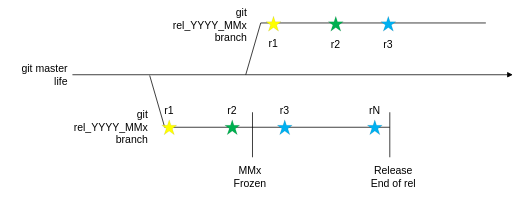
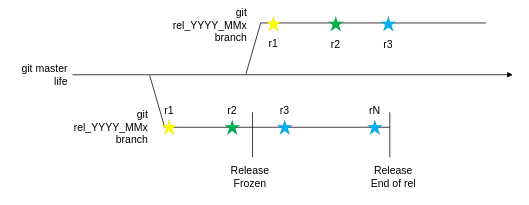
  <mxCell id="0" />
  <mxCell id="1" parent="0" />
  <mxCell id="2" value="&lt;p style=&quot;margin: 0px; text-indent: 0px; direction: ltr; font-size: 14px;&quot;&gt;&lt;font style=&quot;font-size: 14px; color: rgb(0, 0, 0); direction: ltr; letter-spacing: 0px; line-height: 120%; opacity: 1;&quot;&gt;git master life&lt;br style=&quot;font-size: 14px;&quot;&gt;&lt;/font&gt;&lt;/p&gt;" style="verticalAlign=middle;align=right;vsdxID=2;fillColor=none;gradientColor=none;shape=stencil(nZBLDoAgDERP0z3SIyjew0SURgSD+Lu9kMZoXLhwN9O+tukAlrNpJg1SzDH4QW/URgNYgZTkjA4UkwJUgGXng+6DX1zLfmoymdXo17xh5zmRJ6Q42BWCfc2oJfdAr+Yv+AP9Cb7OJ3H/2JG1HNGz/84klThPVCc=);strokeColor=none;labelBackgroundColor=none;rounded=0;html=1;whiteSpace=wrap;fontFamily=Helvetica;fontSize=14;" parent="1" vertex="1"><mxGeometry x="20" y="86" width="72" height="26" as="geometry" /></mxCell>
  <mxCell id="3" value="&lt;p style=&quot;margin: 0px; text-indent: 0px; direction: ltr; font-size: 14px;&quot;&gt;&lt;font style=&quot;font-size: 14px; color: rgb(0, 0, 0); direction: ltr; letter-spacing: 0px; line-height: 120%; opacity: 1;&quot;&gt;git rel_YYYY_MMx&lt;br style=&quot;font-size: 14px;&quot;&gt; branch&lt;br style=&quot;font-size: 14px;&quot;&gt;&lt;/font&gt;&lt;/p&gt;" style="verticalAlign=middle;align=right;vsdxID=4;fillColor=none;gradientColor=none;shape=stencil(nZBLDoAgDERP0z3SIyjew0SURgSD+Lu9kMZoXLhwN9O+tukAlrNpJg1SzDH4QW/URgNYgZTkjA4UkwJUgGXng+6DX1zLfmoymdXo17xh5zmRJ6Q42BWCfc2oJfdAr+Yv+AP9Cb7OJ3H/2JG1HNGz/84klThPVCc=);strokeColor=none;flipV=1;labelBackgroundColor=none;rounded=0;html=1;whiteSpace=wrap;fontFamily=Helvetica;fontSize=14;" parent="1" vertex="1"><mxGeometry x="83" y="156" width="116" height="26" as="geometry" /></mxCell>
  <mxCell id="4" value="&lt;p style=&quot;margin: 0px; text-indent: 0px; direction: ltr; font-size: 14px;&quot;&gt;&lt;font style=&quot;font-size: 14px; color: rgb(0, 0, 0); direction: ltr; letter-spacing: 0px; line-height: 120%; opacity: 1;&quot;&gt;git rel_YYYY_MMx&lt;br style=&quot;font-size: 14px;&quot;&gt; branch&lt;br style=&quot;font-size: 14px;&quot;&gt;&lt;/font&gt;&lt;/p&gt;" style="verticalAlign=middle;align=right;vsdxID=6;fillColor=none;gradientColor=none;shape=stencil(nZBLDoAgDERP0z3SIyjew0SURgSD+Lu9kMZoXLhwN9O+tukAlrNpJg1SzDH4QW/URgNYgZTkjA4UkwJUgGXng+6DX1zLfmoymdXo17xh5zmRJ6Q42BWCfc2oJfdAr+Yv+AP9Cb7OJ3H/2JG1HNGz/84klThPVCc=);strokeColor=none;labelBackgroundColor=none;rounded=0;html=1;whiteSpace=wrap;fontFamily=Helvetica;fontSize=14;" parent="1" vertex="1"><mxGeometry x="215" y="20" width="116" height="26" as="geometry" /></mxCell>
  <mxCell id="5" style="vsdxID=8;edgeStyle=none;startArrow=none;endArrow=none;startSize=5;endSize=5;spacingTop=0;spacingBottom=0;spacingLeft=0;spacingRight=0;verticalAlign=middle;html=1;labelBackgroundColor=#ffffff;rounded=0;fontFamily=Helvetica;fontSize=13;" parent="1" edge="1"><mxGeometry relative="1" as="geometry"><mxPoint as="offset" /><Array as="points" /><mxPoint x="219" y="169" as="sourcePoint" /><mxPoint x="519" y="169" as="targetPoint" /></mxGeometry></mxCell>
  <mxCell id="6" style="vsdxID=7;edgeStyle=none;startArrow=none;endArrow=none;startSize=5;endSize=5;spacingTop=0;spacingBottom=0;spacingLeft=0;spacingRight=0;verticalAlign=middle;html=1;labelBackgroundColor=#ffffff;rounded=0;fontFamily=Helvetica;fontSize=13;" parent="1" edge="1"><mxGeometry relative="1" as="geometry"><Array as="points" /><mxPoint x="199" y="100" as="sourcePoint" /><mxPoint x="219" y="169" as="targetPoint" /></mxGeometry></mxCell>
  <mxCell id="7" value="" style="verticalAlign=middle;align=center;vsdxID=17;fillColor=#FFFF00;gradientColor=none;shape=stencil(vVPbcoMgEP0aHt0BkYvPafofTIPKlIqDtDF/HwxmGkxN05e+7Z49ezuwiO7GTg0alXgM3r3rozmEDtEXVJam77Q3IVqI7hHdNc7r1rvP/pD8Qc3M2fpwX3OFKeXhOaPEp+RRDlxckNdEVv4tRv1CloRc49if7rGFRiUQtlEXT4WazFh4F1Qwrs+msMq3uog9i8aqNguNR62HO3iZ0pr+ZiWW7/SAyQnIrUF/TCD4T3pFOge2EiwDF6LAIKqsMquB1P+lmKwAi6z9ddFnBBYMGH+gGYOaPl+cYqhWUkiQ9XbCLy8Sje+/3xhr0+ncxte3EqF0Z3R/Bg==);strokeColor=#000000;strokeWidth=0;labelBackgroundColor=none;rounded=0;html=1;whiteSpace=wrap;fontFamily=Helvetica;fontSize=13;" parent="1" vertex="1"><mxGeometry x="215" y="159" width="20" height="20" as="geometry" /></mxCell>
  <mxCell id="8" value="&lt;font style=&quot;font-size: 14px; color: rgb(0, 0, 0); direction: ltr; letter-spacing: 0px; line-height: 120%; opacity: 1;&quot;&gt;r1&lt;br style=&quot;font-size: 14px;&quot;&gt;&lt;/font&gt;" style="verticalAlign=middle;align=center;vsdxID=19;fillColor=none;gradientColor=none;shape=stencil(nZBLDoAgDERP0z3SIyjew0SURgSD+Lu9kMZoXLhwN9O+tukAlrNpJg1SzDH4QW/URgNYgZTkjA4UkwJUgGXng+6DX1zLfmoymdXo17xh5zmRJ6Q42BWCfc2oJfdAr+Yv+AP9Cb7OJ3H/2JG1HNGz/84klThPVCc=);strokeColor=none;flipV=1;labelBackgroundColor=none;rounded=0;html=1;whiteSpace=wrap;fontFamily=Helvetica;fontSize=14;" parent="1" vertex="1"><mxGeometry x="205" y="137" width="40" height="20" as="geometry" /></mxCell>
  <mxCell id="9" value="" style="verticalAlign=middle;align=center;vsdxID=20;fillColor=#00b050;gradientColor=none;shape=stencil(vVPbcoMgEP0aHt0BkYvPafofTIPKlIqDtDF/HwxmGkxN05e+7Z49ezuwiO7GTg0alXgM3r3rozmEDtEXVJam77Q3IVqI7hHdNc7r1rvP/pD8Qc3M2fpwX3OFKeXhOaPEp+RRDlxckNdEVv4tRv1CloRc49if7rGFRiUQtlEXT4WazFh4F1Qwrs+msMq3uog9i8aqNguNR62HO3iZ0pr+ZiWW7/SAyQnIrUF/TCD4T3pFOge2EiwDF6LAIKqsMquB1P+lmKwAi6z9ddFnBBYMGH+gGYOaPl+cYqhWUkiQ9XbCLy8Sje+/3xhr0+ncxte3EqF0Z3R/Bg==);strokeColor=#000000;strokeWidth=0;labelBackgroundColor=none;rounded=0;html=1;whiteSpace=wrap;fontFamily=Helvetica;fontSize=13;" parent="1" vertex="1"><mxGeometry x="299" y="159" width="20" height="20" as="geometry" /></mxCell>
  <mxCell id="10" value="&lt;font style=&quot;font-size: 14px; color: rgb(0, 0, 0); direction: ltr; letter-spacing: 0px; line-height: 120%; opacity: 1;&quot;&gt;r2&lt;br style=&quot;font-size: 14px;&quot;&gt;&lt;/font&gt;" style="verticalAlign=middle;align=center;vsdxID=21;fillColor=none;gradientColor=none;shape=stencil(nZBLDoAgDERP0z3SIyjew0SURgSD+Lu9kMZoXLhwN9O+tukAlrNpJg1SzDH4QW/URgNYgZTkjA4UkwJUgGXng+6DX1zLfmoymdXo17xh5zmRJ6Q42BWCfc2oJfdAr+Yv+AP9Cb7OJ3H/2JG1HNGz/84klThPVCc=);strokeColor=none;flipV=1;labelBackgroundColor=none;rounded=0;html=1;whiteSpace=wrap;fontFamily=Helvetica;fontSize=14;" parent="1" vertex="1"><mxGeometry x="289" y="137" width="40" height="20" as="geometry" /></mxCell>
  <mxCell id="11" value="" style="verticalAlign=middle;align=center;vsdxID=23;fillColor=#00b0f0;gradientColor=none;shape=stencil(vVPbcoMgEP0aHt0BkYvPafofTIPKlIqDtDF/HwxmGkxN05e+7Z49ezuwiO7GTg0alXgM3r3rozmEDtEXVJam77Q3IVqI7hHdNc7r1rvP/pD8Qc3M2fpwX3OFKeXhOaPEp+RRDlxckNdEVv4tRv1CloRc49if7rGFRiUQtlEXT4WazFh4F1Qwrs+msMq3uog9i8aqNguNR62HO3iZ0pr+ZiWW7/SAyQnIrUF/TCD4T3pFOge2EiwDF6LAIKqsMquB1P+lmKwAi6z9ddFnBBYMGH+gGYOaPl+cYqhWUkiQ9XbCLy8Sje+/3xhr0+ncxte3EqF0Z3R/Bg==);strokeColor=#000000;strokeWidth=0;labelBackgroundColor=none;rounded=0;html=1;whiteSpace=wrap;fontFamily=Helvetica;fontSize=13;" parent="1" vertex="1"><mxGeometry x="369" y="159" width="20" height="20" as="geometry" /></mxCell>
  <mxCell id="12" value="&lt;font style=&quot;font-size: 14px; color: rgb(0, 0, 0); direction: ltr; letter-spacing: 0px; line-height: 120%; opacity: 1;&quot;&gt;r3&lt;br style=&quot;font-size: 14px;&quot;&gt;&lt;/font&gt;" style="verticalAlign=middle;align=center;vsdxID=24;fillColor=none;gradientColor=none;shape=stencil(nZBLDoAgDERP0z3SIyjew0SURgSD+Lu9kMZoXLhwN9O+tukAlrNpJg1SzDH4QW/URgNYgZTkjA4UkwJUgGXng+6DX1zLfmoymdXo17xh5zmRJ6Q42BWCfc2oJfdAr+Yv+AP9Cb7OJ3H/2JG1HNGz/84klThPVCc=);strokeColor=none;flipV=1;labelBackgroundColor=none;rounded=0;html=1;whiteSpace=wrap;fontFamily=Helvetica;fontSize=14;" parent="1" vertex="1"><mxGeometry x="359" y="137" width="40" height="20" as="geometry" /></mxCell>
  <mxCell id="13" style="vsdxID=28;edgeStyle=none;startArrow=none;endArrow=none;startSize=5;endSize=5;spacingTop=0;spacingBottom=0;spacingLeft=0;spacingRight=0;verticalAlign=middle;html=1;labelBackgroundColor=#ffffff;rounded=0;fontFamily=Helvetica;fontSize=13;" parent="1" edge="1"><mxGeometry relative="1" as="geometry"><Array as="points" /><mxPoint x="519" y="209" as="sourcePoint" /><mxPoint x="519" y="149" as="targetPoint" /></mxGeometry></mxCell>
  <mxCell id="14" style="vsdxID=30;edgeStyle=none;startArrow=none;endArrow=none;startSize=5;endSize=5;spacingTop=0;spacingBottom=0;spacingLeft=0;spacingRight=0;verticalAlign=middle;html=1;labelBackgroundColor=#ffffff;rounded=0;fontFamily=Helvetica;fontSize=13;" parent="1" edge="1"><mxGeometry relative="1" as="geometry"><Array as="points" /><mxPoint x="336" y="209" as="sourcePoint" /><mxPoint x="336" y="149" as="targetPoint" /></mxGeometry></mxCell>
  <mxCell id="15" style="vsdxID=33;edgeStyle=none;startArrow=none;endArrow=none;startSize=5;endSize=5;spacingTop=0;spacingBottom=0;spacingLeft=0;spacingRight=0;verticalAlign=middle;html=1;labelBackgroundColor=#ffffff;rounded=0;fontFamily=Helvetica;fontSize=13;" parent="1" edge="1"><mxGeometry relative="1" as="geometry"><mxPoint as="offset" /><Array as="points" /><mxPoint x="347" y="30" as="sourcePoint" /><mxPoint x="647" y="30" as="targetPoint" /></mxGeometry></mxCell>
  <mxCell id="16" style="vsdxID=32;edgeStyle=none;startArrow=none;endArrow=none;startSize=5;endSize=5;spacingTop=0;spacingBottom=0;spacingLeft=0;spacingRight=0;verticalAlign=middle;html=1;labelBackgroundColor=#ffffff;rounded=0;fontFamily=Helvetica;fontSize=13;" parent="1" edge="1"><mxGeometry relative="1" as="geometry"><Array as="points" /><mxPoint x="327" y="99" as="sourcePoint" /><mxPoint x="347" y="30" as="targetPoint" /></mxGeometry></mxCell>
  <mxCell id="17" value="" style="verticalAlign=middle;align=center;vsdxID=26;fillColor=#00b0f0;gradientColor=none;shape=stencil(vVPbcoMgEP0aHt0BkYvPafofTIPKlIqDtDF/HwxmGkxN05e+7Z49ezuwiO7GTg0alXgM3r3rozmEDtEXVJam77Q3IVqI7hHdNc7r1rvP/pD8Qc3M2fpwX3OFKeXhOaPEp+RRDlxckNdEVv4tRv1CloRc49if7rGFRiUQtlEXT4WazFh4F1Qwrs+msMq3uog9i8aqNguNR62HO3iZ0pr+ZiWW7/SAyQnIrUF/TCD4T3pFOge2EiwDF6LAIKqsMquB1P+lmKwAi6z9ddFnBBYMGH+gGYOaPl+cYqhWUkiQ9XbCLy8Sje+/3xhr0+ncxte3EqF0Z3R/Bg==);strokeColor=#000000;strokeWidth=0;labelBackgroundColor=none;rounded=0;html=1;whiteSpace=wrap;fontFamily=Helvetica;fontSize=13;" parent="1" vertex="1"><mxGeometry x="489" y="159" width="20" height="20" as="geometry" /></mxCell>
  <mxCell id="18" value="&lt;font style=&quot;font-size: 14px; color: rgb(0, 0, 0); direction: ltr; letter-spacing: 0px; line-height: 120%; opacity: 1;&quot;&gt;rN&lt;br style=&quot;font-size: 14px;&quot;&gt;&lt;/font&gt;" style="verticalAlign=middle;align=center;vsdxID=27;fillColor=none;gradientColor=none;shape=stencil(nZBLDoAgDERP0z3SIyjew0SURgSD+Lu9kMZoXLhwN9O+tukAlrNpJg1SzDH4QW/URgNYgZTkjA4UkwJUgGXng+6DX1zLfmoymdXo17xh5zmRJ6Q42BWCfc2oJfdAr+Yv+AP9Cb7OJ3H/2JG1HNGz/84klThPVCc=);strokeColor=none;flipV=1;labelBackgroundColor=none;rounded=0;html=1;whiteSpace=wrap;fontFamily=Helvetica;fontSize=14;" parent="1" vertex="1"><mxGeometry x="479" y="137" width="40" height="20" as="geometry" /></mxCell>
  <mxCell id="19" value="&lt;font style=&quot;font-size: 14px; color: rgb(0, 0, 0); direction: ltr; letter-spacing: 0px; line-height: 120%; opacity: 1;&quot;&gt;Release&lt;br style=&quot;font-size: 14px;&quot;&gt;End of rel&lt;br style=&quot;font-size: 14px;&quot;&gt;&lt;/font&gt;" style="verticalAlign=middle;align=center;vsdxID=29;fillColor=none;gradientColor=none;shape=stencil(nZBLDoAgDERP0z3SIyjew0SURgSD+Lu9kMZoXLhwN9O+tukAlrNpJg1SzDH4QW/URgNYgZTkjA4UkwJUgGXng+6DX1zLfmoymdXo17xh5zmRJ6Q42BWCfc2oJfdAr+Yv+AP9Cb7OJ3H/2JG1HNGz/84klThPVCc=);strokeColor=none;flipV=1;labelBackgroundColor=none;rounded=0;html=1;whiteSpace=wrap;fontFamily=Helvetica;fontSize=14;" parent="1" vertex="1"><mxGeometry x="481" y="219" width="86" height="32" as="geometry" /></mxCell>
- <mxCell id="20" value="&lt;font style=&quot;font-size: 14px; color: rgb(0, 0, 0); direction: ltr; letter-spacing: 0px; line-height: 120%; opacity: 1;&quot;&gt;MMx&lt;br style=&quot;font-size: 14px;&quot;&gt;Frozen&lt;br style=&quot;font-size: 14px;&quot;&gt;&lt;/font&gt;" style="verticalAlign=middle;align=center;vsdxID=31;fillColor=none;gradientColor=none;shape=stencil(nZBLDoAgDERP0z3SIyjew0SURgSD+Lu9kMZoXLhwN9O+tukAlrNpJg1SzDH4QW/URgNYgZTkjA4UkwJUgGXng+6DX1zLfmoymdXo17xh5zmRJ6Q42BWCfc2oJfdAr+Yv+AP9Cb7OJ3H/2JG1HNGz/84klThPVCc=);strokeColor=none;flipV=1;labelBackgroundColor=none;rounded=0;html=1;whiteSpace=wrap;fontFamily=Helvetica;fontSize=14;" parent="1" vertex="1"><mxGeometry x="290" y="219" width="86" height="32" as="geometry" /></mxCell>
+ <mxCell id="20" value="&lt;font style=&quot;font-size: 14px; color: rgb(0, 0, 0); direction: ltr; letter-spacing: 0px; line-height: 120%; opacity: 1;&quot;&gt;Release&lt;br style=&quot;font-size: 14px;&quot;&gt;Frozen&lt;br style=&quot;font-size: 14px;&quot;&gt;&lt;/font&gt;" style="verticalAlign=middle;align=center;vsdxID=31;fillColor=none;gradientColor=none;shape=stencil(nZBLDoAgDERP0z3SIyjew0SURgSD+Lu9kMZoXLhwN9O+tukAlrNpJg1SzDH4QW/URgNYgZTkjA4UkwJUgGXng+6DX1zLfmoymdXo17xh5zmRJ6Q42BWCfc2oJfdAr+Yv+AP9Cb7OJ3H/2JG1HNGz/84klThPVCc=);strokeColor=none;flipV=1;labelBackgroundColor=none;rounded=0;html=1;whiteSpace=wrap;fontFamily=Helvetica;fontSize=14;" parent="1" vertex="1"><mxGeometry x="290" y="219" width="86" height="32" as="geometry" /></mxCell>
  <mxCell id="21" value="" style="verticalAlign=middle;align=center;vsdxID=67;fillColor=#FFFF00;gradientColor=none;shape=stencil(vVPbcoMgEP0aHt0BkYvPafofTIPKlIqDtDF/HwxmGkxN05e+7Z49ezuwiO7GTg0alXgM3r3rozmEDtEXVJam77Q3IVqI7hHdNc7r1rvP/pD8Qc3M2fpwX3OFKeXhOaPEp+RRDlxckNdEVv4tRv1CloRc49if7rGFRiUQtlEXT4WazFh4F1Qwrs+msMq3uog9i8aqNguNR62HO3iZ0pr+ZiWW7/SAyQnIrUF/TCD4T3pFOge2EiwDF6LAIKqsMquB1P+lmKwAi6z9ddFnBBYMGH+gGYOaPl+cYqhWUkiQ9XbCLy8Sje+/3xhr0+ncxte3EqF0Z3R/Bg==);strokeColor=#000000;strokeWidth=0;labelBackgroundColor=none;rounded=0;html=1;whiteSpace=wrap;fontFamily=Helvetica;fontSize=13;" parent="1" vertex="1"><mxGeometry x="354" y="21" width="20" height="20" as="geometry" /></mxCell>
  <mxCell id="22" value="" style="verticalAlign=middle;align=center;vsdxID=68;fillColor=#00b050;gradientColor=none;shape=stencil(vVPbcoMgEP0aHt0BkYvPafofTIPKlIqDtDF/HwxmGkxN05e+7Z49ezuwiO7GTg0alXgM3r3rozmEDtEXVJam77Q3IVqI7hHdNc7r1rvP/pD8Qc3M2fpwX3OFKeXhOaPEp+RRDlxckNdEVv4tRv1CloRc49if7rGFRiUQtlEXT4WazFh4F1Qwrs+msMq3uog9i8aqNguNR62HO3iZ0pr+ZiWW7/SAyQnIrUF/TCD4T3pFOge2EiwDF6LAIKqsMquB1P+lmKwAi6z9ddFnBBYMGH+gGYOaPl+cYqhWUkiQ9XbCLy8Sje+/3xhr0+ncxte3EqF0Z3R/Bg==);strokeColor=#000000;strokeWidth=0;labelBackgroundColor=none;rounded=0;html=1;whiteSpace=wrap;fontFamily=Helvetica;fontSize=13;" parent="1" vertex="1"><mxGeometry x="437" y="21" width="20" height="20" as="geometry" /></mxCell>
  <mxCell id="23" value="&lt;font style=&quot;font-size: 14px; color: rgb(0, 0, 0); direction: ltr; letter-spacing: 0px; line-height: 120%; opacity: 1;&quot;&gt;r2&lt;br style=&quot;font-size: 14px;&quot;&gt;&lt;/font&gt;" style="verticalAlign=middle;align=center;vsdxID=69;fillColor=none;gradientColor=none;shape=stencil(nZBLDoAgDERP0z3SIyjew0SURgSD+Lu9kMZoXLhwN9O+tukAlrNpJg1SzDH4QW/URgNYgZTkjA4UkwJUgGXng+6DX1zLfmoymdXo17xh5zmRJ6Q42BWCfc2oJfdAr+Yv+AP9Cb7OJ3H/2JG1HNGz/84klThPVCc=);strokeColor=none;flipV=1;labelBackgroundColor=none;rounded=0;html=1;whiteSpace=wrap;fontFamily=Helvetica;fontSize=14;" parent="1" vertex="1"><mxGeometry x="427" y="49" width="40" height="20" as="geometry" /></mxCell>
  <mxCell id="24" value="" style="verticalAlign=middle;align=center;vsdxID=70;fillColor=#00b0f0;gradientColor=none;shape=stencil(vVPbcoMgEP0aHt0BkYvPafofTIPKlIqDtDF/HwxmGkxN05e+7Z49ezuwiO7GTg0alXgM3r3rozmEDtEXVJam77Q3IVqI7hHdNc7r1rvP/pD8Qc3M2fpwX3OFKeXhOaPEp+RRDlxckNdEVv4tRv1CloRc49if7rGFRiUQtlEXT4WazFh4F1Qwrs+msMq3uog9i8aqNguNR62HO3iZ0pr+ZiWW7/SAyQnIrUF/TCD4T3pFOge2EiwDF6LAIKqsMquB1P+lmKwAi6z9ddFnBBYMGH+gGYOaPl+cYqhWUkiQ9XbCLy8Sje+/3xhr0+ncxte3EqF0Z3R/Bg==);strokeColor=#000000;strokeWidth=0;labelBackgroundColor=none;rounded=0;html=1;whiteSpace=wrap;fontFamily=Helvetica;fontSize=13;" parent="1" vertex="1"><mxGeometry x="507" y="21" width="20" height="20" as="geometry" /></mxCell>
  <mxCell id="25" value="&lt;font style=&quot;font-size: 14px; color: rgb(0, 0, 0); direction: ltr; letter-spacing: 0px; line-height: 120%; opacity: 1;&quot;&gt;r3&lt;br style=&quot;font-size: 14px;&quot;&gt;&lt;/font&gt;" style="verticalAlign=middle;align=center;vsdxID=71;fillColor=none;gradientColor=none;shape=stencil(nZBLDoAgDERP0z3SIyjew0SURgSD+Lu9kMZoXLhwN9O+tukAlrNpJg1SzDH4QW/URgNYgZTkjA4UkwJUgGXng+6DX1zLfmoymdXo17xh5zmRJ6Q42BWCfc2oJfdAr+Yv+AP9Cb7OJ3H/2JG1HNGz/84klThPVCc=);strokeColor=none;flipV=1;labelBackgroundColor=none;rounded=0;html=1;whiteSpace=wrap;fontFamily=Helvetica;fontSize=14;" parent="1" vertex="1"><mxGeometry x="497" y="49" width="40" height="20" as="geometry" /></mxCell>
  <mxCell id="26" value="&lt;font style=&quot;font-size: 14px; color: rgb(0, 0, 0); direction: ltr; letter-spacing: 0px; line-height: 120%; opacity: 1;&quot;&gt;r1&lt;br style=&quot;font-size: 14px;&quot;&gt;&lt;/font&gt;" style="verticalAlign=middle;align=center;vsdxID=73;fillColor=none;gradientColor=none;shape=stencil(nZBLDoAgDERP0z3SIyjew0SURgSD+Lu9kMZoXLhwN9O+tukAlrNpJg1SzDH4QW/URgNYgZTkjA4UkwJUgGXng+6DX1zLfmoymdXo17xh5zmRJ6Q42BWCfc2oJfdAr+Yv+AP9Cb7OJ3H/2JG1HNGz/84klThPVCc=);strokeColor=none;flipV=1;labelBackgroundColor=none;rounded=0;html=1;whiteSpace=wrap;fontFamily=Helvetica;fontSize=14;" parent="1" vertex="1"><mxGeometry x="344" y="48" width="40" height="20" as="geometry" /></mxCell>
  <mxCell id="27" style="vsdxID=1;edgeStyle=none;startArrow=none;endArrow=block;startSize=5;endSize=5;spacingTop=0;spacingBottom=0;spacingLeft=0;spacingRight=0;verticalAlign=middle;html=1;labelBackgroundColor=#ffffff;rounded=0;fontFamily=Helvetica;fontSize=13;" parent="1" edge="1"><mxGeometry relative="1" as="geometry"><mxPoint as="offset" /><Array as="points" /><mxPoint x="96" y="99" as="sourcePoint" /><mxPoint x="683" y="99" as="targetPoint" /></mxGeometry></mxCell>
